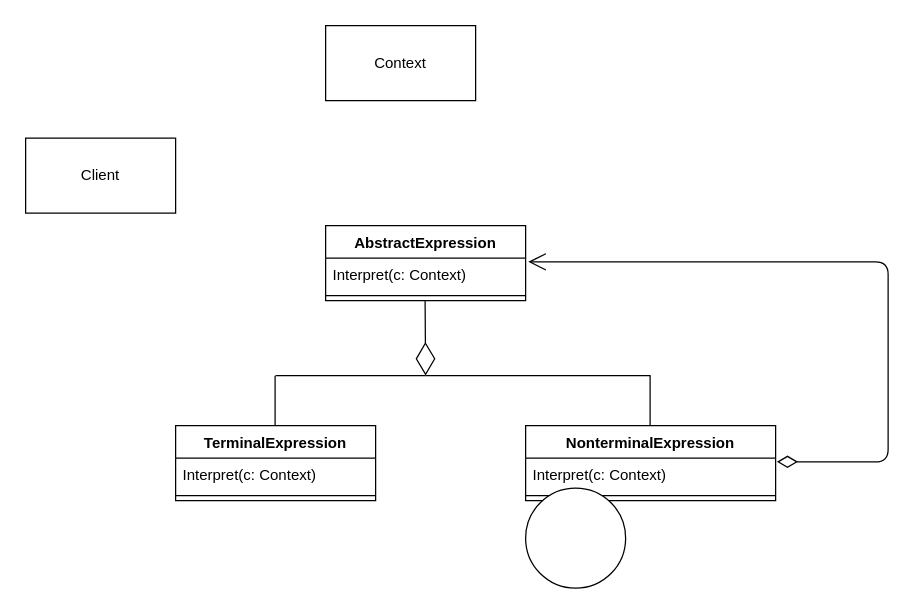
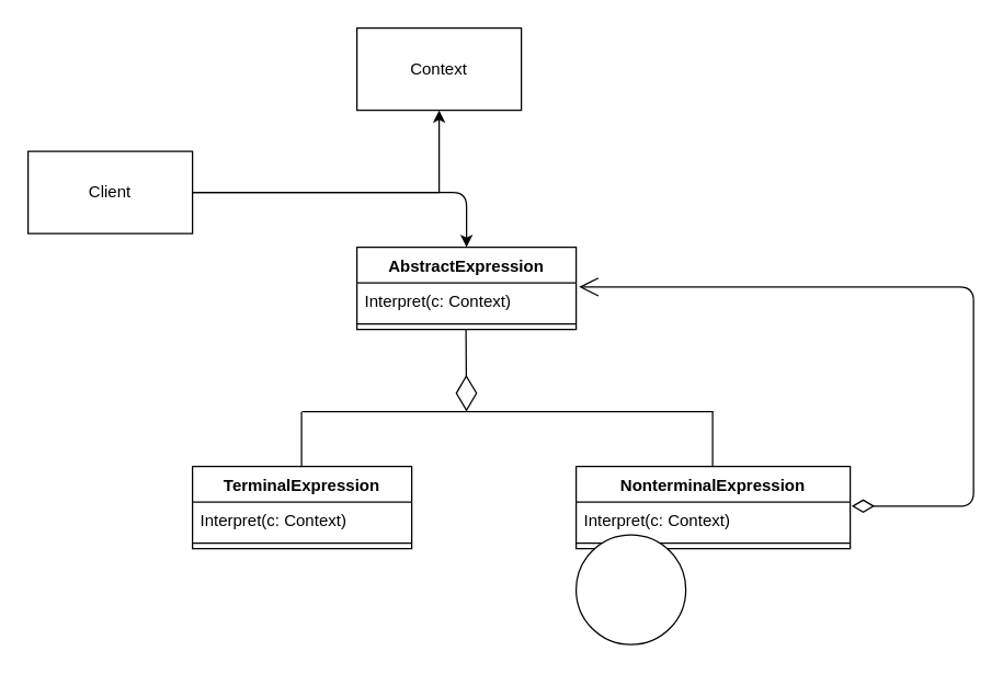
  <mxCell id="0" />
  <mxCell id="1" parent="0" />
+ <mxCell id="2" value="" style="edgeStyle=orthogonalEdgeStyle;rounded=0;orthogonalLoop=1;jettySize=auto;html=1;" edge="1" parent="1" source="3" target="4"><mxGeometry relative="1" as="geometry" /></mxCell>
  <mxCell id="3" value="Client" style="rounded=0;whiteSpace=wrap;html=1;" vertex="1" parent="1"><mxGeometry x="20" y="110" width="120" height="60" as="geometry" /></mxCell>
  <mxCell id="4" value="Context" style="whiteSpace=wrap;html=1;rounded=0;" vertex="1" parent="1"><mxGeometry x="260" y="20" width="120" height="60" as="geometry" /></mxCell>
  <mxCell id="5" value="AbstractExpression" style="swimlane;fontStyle=1;align=center;verticalAlign=top;childLayout=stackLayout;horizontal=1;startSize=26;horizontalStack=0;resizeParent=1;resizeParentMax=0;resizeLast=0;collapsible=1;marginBottom=0;" vertex="1" parent="1"><mxGeometry x="260" y="180" width="160" height="60" as="geometry" /></mxCell>
  <mxCell id="6" value="Interpret(c: Context)" style="text;strokeColor=none;fillColor=none;align=left;verticalAlign=top;spacingLeft=4;spacingRight=4;overflow=hidden;rotatable=0;points=[[0,0.5],[1,0.5]];portConstraint=eastwest;" vertex="1" parent="5"><mxGeometry y="26" width="160" height="26" as="geometry" /></mxCell>
  <mxCell id="7" value="" style="line;strokeWidth=1;fillColor=none;align=left;verticalAlign=middle;spacingTop=-1;spacingLeft=3;spacingRight=3;rotatable=0;labelPosition=right;points=[];portConstraint=eastwest;" vertex="1" parent="5"><mxGeometry y="52" width="160" height="8" as="geometry" /></mxCell>
+ <mxCell id="8" value="" style="endArrow=classic;html=1;exitX=1;exitY=0.5;exitDx=0;exitDy=0;entryX=0.5;entryY=0;entryDx=0;entryDy=0;" edge="1" parent="1" source="3" target="5"><mxGeometry width="50" height="50" relative="1" as="geometry"><mxPoint x="340" y="580" as="sourcePoint" /><mxPoint x="390" y="530" as="targetPoint" /><Array as="points"><mxPoint x="340" y="140" /></Array></mxGeometry></mxCell>
  <mxCell id="9" value="" style="endArrow=open;html=1;endSize=12;startArrow=diamondThin;startSize=14;startFill=0;edgeStyle=orthogonalEdgeStyle;align=left;verticalAlign=bottom;exitX=1.005;exitY=0.115;exitDx=0;exitDy=0;exitPerimeter=0;entryX=1.013;entryY=0.115;entryDx=0;entryDy=0;entryPerimeter=0;" edge="1" parent="1" source="15" target="6"><mxGeometry x="-1" y="3" relative="1" as="geometry"><mxPoint x="710" y="310" as="sourcePoint" /><mxPoint x="710" y="200" as="targetPoint" /><Array as="points"><mxPoint x="710" y="369" /><mxPoint x="710" y="209" /></Array></mxGeometry></mxCell>
  <mxCell id="10" value="" style="endArrow=none;html=1;" edge="1" parent="1"><mxGeometry width="50" height="50" relative="1" as="geometry"><mxPoint x="219.58" y="340" as="sourcePoint" /><mxPoint x="219.58" y="300" as="targetPoint" /></mxGeometry></mxCell>
  <mxCell id="11" value="TerminalExpression" style="swimlane;fontStyle=1;align=center;verticalAlign=top;childLayout=stackLayout;horizontal=1;startSize=26;horizontalStack=0;resizeParent=1;resizeParentMax=0;resizeLast=0;collapsible=1;marginBottom=0;" vertex="1" parent="1"><mxGeometry x="140" y="340" width="160" height="60" as="geometry" /></mxCell>
  <mxCell id="12" value="Interpret(c: Context)" style="text;strokeColor=none;fillColor=none;align=left;verticalAlign=top;spacingLeft=4;spacingRight=4;overflow=hidden;rotatable=0;points=[[0,0.5],[1,0.5]];portConstraint=eastwest;" vertex="1" parent="11"><mxGeometry y="26" width="160" height="26" as="geometry" /></mxCell>
  <mxCell id="13" value="" style="line;strokeWidth=1;fillColor=none;align=left;verticalAlign=middle;spacingTop=-1;spacingLeft=3;spacingRight=3;rotatable=0;labelPosition=right;points=[];portConstraint=eastwest;" vertex="1" parent="11"><mxGeometry y="52" width="160" height="8" as="geometry" /></mxCell>
  <mxCell id="14" value="NonterminalExpression" style="swimlane;fontStyle=1;align=center;verticalAlign=top;childLayout=stackLayout;horizontal=1;startSize=26;horizontalStack=0;resizeParent=1;resizeParentMax=0;resizeLast=0;collapsible=1;marginBottom=0;" vertex="1" parent="1"><mxGeometry x="420" y="340" width="200" height="60" as="geometry" /></mxCell>
  <mxCell id="15" value="Interpret(c: Context)" style="text;strokeColor=none;fillColor=none;align=left;verticalAlign=top;spacingLeft=4;spacingRight=4;overflow=hidden;rotatable=0;points=[[0,0.5],[1,0.5]];portConstraint=eastwest;" vertex="1" parent="14"><mxGeometry y="26" width="200" height="26" as="geometry" /></mxCell>
  <mxCell id="16" value="" style="line;strokeWidth=1;fillColor=none;align=left;verticalAlign=middle;spacingTop=-1;spacingLeft=3;spacingRight=3;rotatable=0;labelPosition=right;points=[];portConstraint=eastwest;" vertex="1" parent="14"><mxGeometry y="52" width="200" height="8" as="geometry" /></mxCell>
  <mxCell id="17" value="" style="endArrow=diamondThin;endFill=0;endSize=24;html=1;" edge="1" parent="1"><mxGeometry width="160" relative="1" as="geometry"><mxPoint x="339.58" y="240" as="sourcePoint" /><mxPoint x="340" y="300" as="targetPoint" /></mxGeometry></mxCell>
  <mxCell id="18" value="" style="endArrow=none;html=1;" edge="1" parent="1"><mxGeometry width="50" height="50" relative="1" as="geometry"><mxPoint x="519.58" y="340" as="sourcePoint" /><mxPoint x="519.58" y="300" as="targetPoint" /></mxGeometry></mxCell>
  <mxCell id="19" value="" style="endArrow=none;html=1;" edge="1" parent="1"><mxGeometry width="50" height="50" relative="1" as="geometry"><mxPoint x="340" y="300" as="sourcePoint" /><mxPoint x="220" y="300" as="targetPoint" /></mxGeometry></mxCell>
  <mxCell id="20" value="" style="endArrow=none;html=1;" edge="1" parent="1"><mxGeometry width="50" height="50" relative="1" as="geometry"><mxPoint x="520" y="300" as="sourcePoint" /><mxPoint x="340" y="300" as="targetPoint" /></mxGeometry></mxCell>
  <mxCell id="21" value="" style="ellipse;whiteSpace=wrap;html=1;" vertex="1" parent="1"><mxGeometry x="420" y="390" width="80" height="80" as="geometry" /></mxCell>
